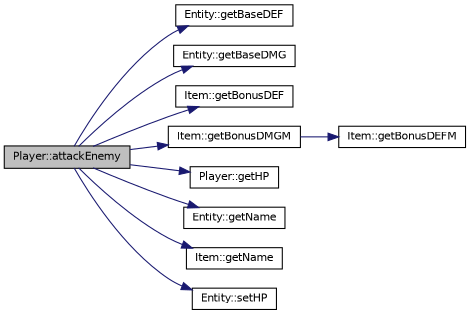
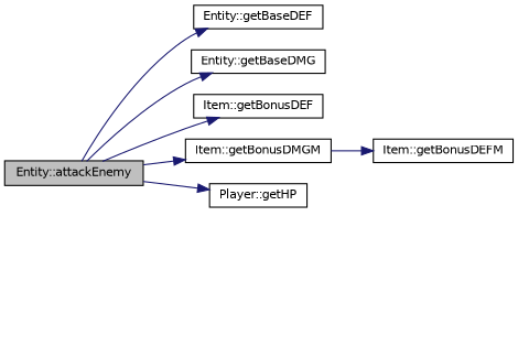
  digraph {
    rankdir=LR
    node [color=black fillcolor=white fontname=Helvetica fontsize=10 shape=record style=filled]
    edge [color=midnightblue fontname=Helvetica fontsize=10 labelfontname=Helvetica labelfontsize=10 style=solid]
-   n1 [fillcolor=grey75 fontcolor=black height=0.2 label="Player::attackEnemy" width=0.4]
+   n1 [fillcolor=grey75 fontcolor=black height=0.2 label="Entity::attackEnemy" width=0.4]
    n2 [height=0.2 label="Entity::getBaseDEF" width=0.4]
    n3 [height=0.2 label="Entity::getBaseDMG" width=0.4]
    n4 [height=0.2 label="Item::getBonusDEF" width=0.4]
    n5 [height=0.2 label="Item::getBonusDMGM" width=0.4]
    n6 [height=0.2 label="Player::getHP" width=0.4]
-   n7 [height=0.2 label="Entity::getName" width=0.4]
-   n8 [height=0.2 label="Item::getName" width=0.4]
-   n9 [height=0.2 label="Entity::setHP" width=0.4]
    n10 [height=0.2 label="Item::getBonusDEFM" width=0.4]
    n1 -> n2
    n1 -> n3
    n1 -> n4
    n1 -> n5
    n1 -> n6
-   n1 -> n7
-   n1 -> n8
-   n1 -> n9
    n5 -> n10
  }
